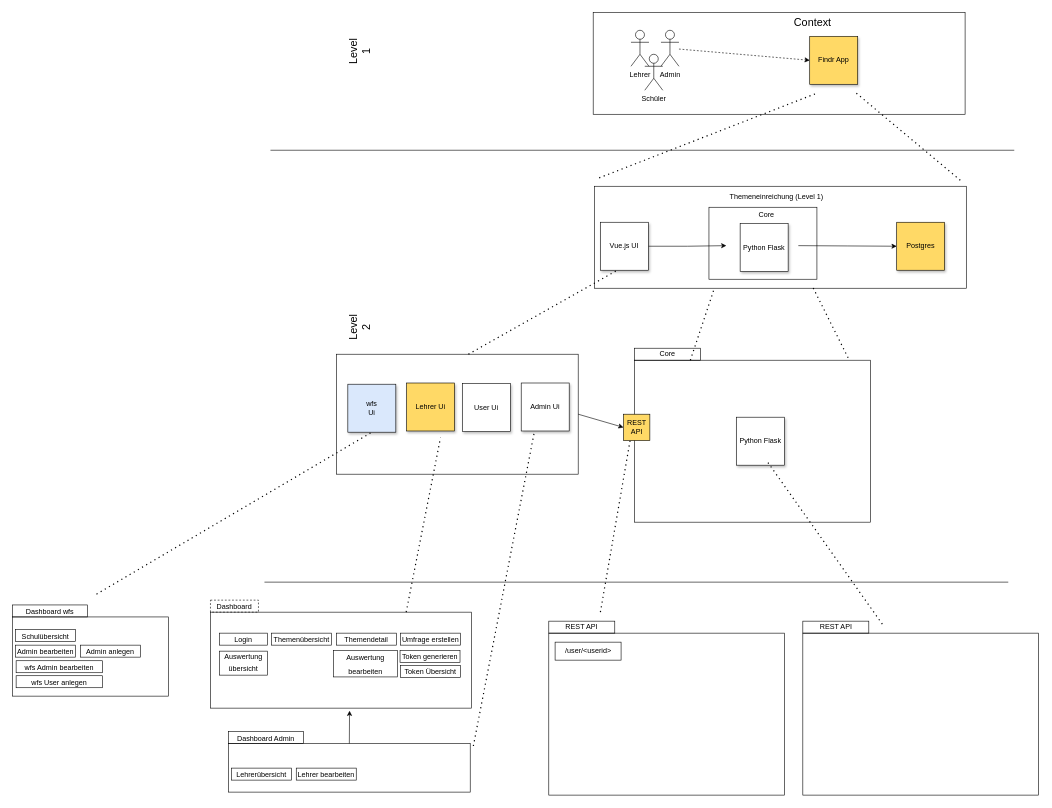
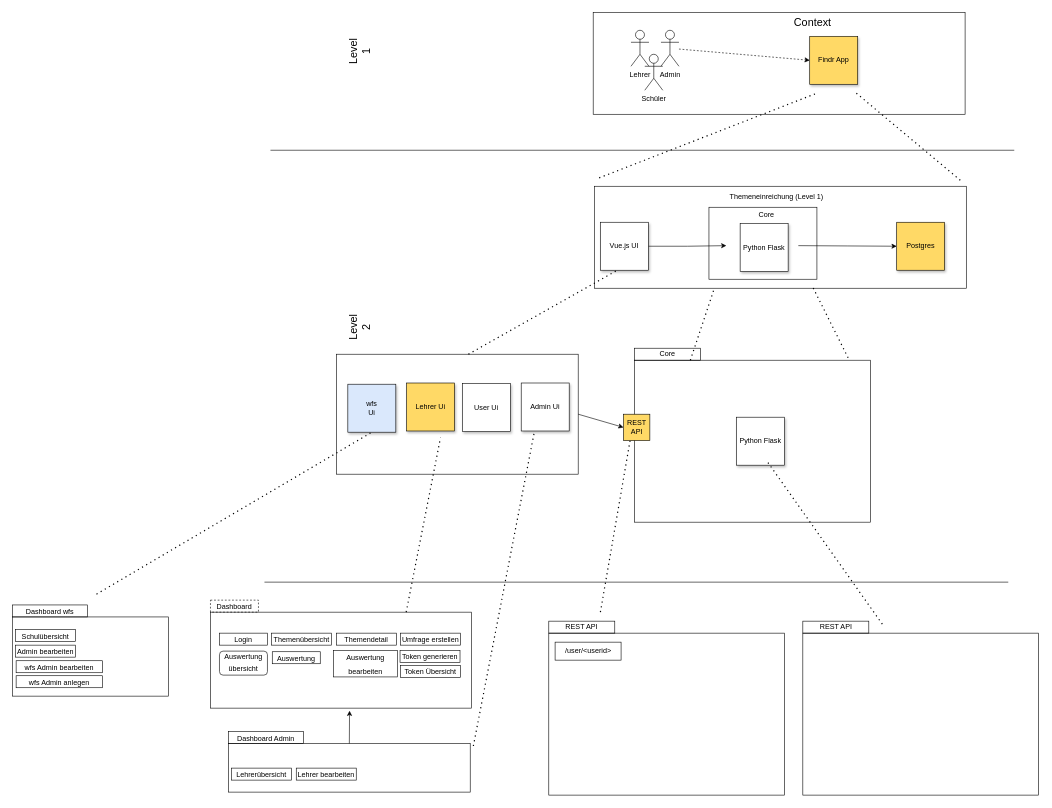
  <mxCell id="0" />
  <mxCell id="1" parent="0" />
  <mxCell id="2" value="" style="rounded=0;whiteSpace=wrap;html=1;shadow=0;glass=0;fillColor=none;" vertex="1" parent="1"><mxGeometry x="350" y="1020" width="435" height="160" as="geometry" /></mxCell>
  <mxCell id="3" value="" style="rounded=0;whiteSpace=wrap;html=1;shadow=0;glass=0;fillColor=none;" vertex="1" parent="1"><mxGeometry x="1181" y="345" width="180" height="120" as="geometry" /></mxCell>
  <mxCell id="4" value="" style="rounded=0;whiteSpace=wrap;html=1;fillColor=none;" vertex="1" parent="1"><mxGeometry x="990" y="310" width="620" height="170" as="geometry" /></mxCell>
  <mxCell id="5" style="edgeStyle=orthogonalEdgeStyle;rounded=0;orthogonalLoop=1;jettySize=auto;html=1;exitX=1;exitY=0.5;exitDx=0;exitDy=0;" edge="1" parent="1" source="6"><mxGeometry relative="1" as="geometry"><mxPoint x="1210" y="409" as="targetPoint" /></mxGeometry></mxCell>
  <mxCell id="6" value="Vue.js UI" style="whiteSpace=wrap;html=1;aspect=fixed;shadow=1;" vertex="1" parent="1"><mxGeometry x="1000" y="370" width="80" height="80" as="geometry" /></mxCell>
  <mxCell id="7" style="edgeStyle=orthogonalEdgeStyle;rounded=0;orthogonalLoop=1;jettySize=auto;html=1;exitX=1;exitY=0.5;exitDx=0;exitDy=0;entryX=0;entryY=0.5;entryDx=0;entryDy=0;" edge="1" parent="1" target="12"><mxGeometry relative="1" as="geometry"><mxPoint x="1330" y="409" as="sourcePoint" /></mxGeometry></mxCell>
  <mxCell id="8" value="" style="rounded=0;orthogonalLoop=1;jettySize=auto;html=1;entryX=0;entryY=0.5;entryDx=0;entryDy=0;dashed=1;" edge="1" parent="1" source="9" target="26"><mxGeometry relative="1" as="geometry"><mxPoint x="1248" y="220" as="targetPoint" /></mxGeometry></mxCell>
  <mxCell id="9" value="Admin" style="shape=umlActor;verticalLabelPosition=bottom;verticalAlign=top;html=1;outlineConnect=0;" vertex="1" parent="1"><mxGeometry x="1101" y="50" width="30" height="60" as="geometry" /></mxCell>
  <mxCell id="10" value="Lehrer" style="shape=umlActor;verticalLabelPosition=bottom;verticalAlign=top;html=1;outlineConnect=0;" vertex="1" parent="1"><mxGeometry x="1051" y="50" width="30" height="60" as="geometry" /></mxCell>
  <mxCell id="11" value="Schüler" style="shape=umlActor;verticalLabelPosition=bottom;verticalAlign=top;html=1;outlineConnect=0;" vertex="1" parent="1"><mxGeometry x="1074" y="90" width="30" height="60" as="geometry" /></mxCell>
  <mxCell id="12" value="Postgres" style="whiteSpace=wrap;html=1;aspect=fixed;glass=0;shadow=1;fillColor=#ffd966;" vertex="1" parent="1"><mxGeometry x="1494" y="370" width="80" height="80" as="geometry" /></mxCell>
  <mxCell id="13" value="Themeneinreichung (Level 1)" style="text;html=1;strokeColor=none;fillColor=none;align=center;verticalAlign=middle;whiteSpace=wrap;rounded=0;" vertex="1" parent="1"><mxGeometry x="1198" y="312" width="192" height="30" as="geometry" /></mxCell>
  <mxCell id="14" value="" style="endArrow=none;dashed=1;html=1;dashPattern=1 3;strokeWidth=2;rounded=0;" edge="1" parent="1"><mxGeometry width="50" height="50" relative="1" as="geometry"><mxPoint x="1150" y="600" as="sourcePoint" /><mxPoint x="1190" y="480" as="targetPoint" /></mxGeometry></mxCell>
  <mxCell id="15" value="" style="rounded=0;whiteSpace=wrap;html=1;shadow=0;glass=0;fillColor=none;" vertex="1" parent="1"><mxGeometry x="1057" y="600" width="393" height="270" as="geometry" /></mxCell>
  <mxCell id="16" value="Core" style="rounded=0;whiteSpace=wrap;html=1;shadow=0;glass=0;fillColor=none;" vertex="1" parent="1"><mxGeometry x="1057" y="580" width="110" height="20" as="geometry" /></mxCell>
  <mxCell id="17" value="" style="edgeStyle=none;rounded=0;orthogonalLoop=1;jettySize=auto;html=1;" edge="1" parent="1" source="18" target="13"><mxGeometry relative="1" as="geometry" /></mxCell>
  <mxCell id="18" value="Core" style="text;html=1;strokeColor=none;fillColor=none;align=center;verticalAlign=middle;whiteSpace=wrap;rounded=0;shadow=0;glass=0;" vertex="1" parent="1"><mxGeometry x="1247" y="342" width="60" height="30" as="geometry" /></mxCell>
  <mxCell id="19" value="" style="endArrow=none;dashed=1;html=1;dashPattern=1 3;strokeWidth=2;rounded=0;entryX=0.25;entryY=1;entryDx=0;entryDy=0;" edge="1" parent="1" target="66"><mxGeometry width="50" height="50" relative="1" as="geometry"><mxPoint x="1000" y="1020" as="sourcePoint" /><mxPoint x="1030" y="740" as="targetPoint" /></mxGeometry></mxCell>
  <mxCell id="20" value="" style="rounded=0;whiteSpace=wrap;html=1;shadow=0;glass=0;fillColor=none;" vertex="1" parent="1"><mxGeometry x="914" y="1055" width="393" height="270" as="geometry" /></mxCell>
  <mxCell id="21" value="REST API" style="rounded=0;whiteSpace=wrap;html=1;shadow=0;glass=0;fillColor=none;" vertex="1" parent="1"><mxGeometry x="914" y="1035" width="110" height="20" as="geometry" /></mxCell>
  <mxCell id="22" value="/user/&amp;lt;userid&amp;gt;" style="rounded=0;whiteSpace=wrap;html=1;shadow=0;glass=0;fillColor=none;" vertex="1" parent="1"><mxGeometry x="924.5" y="1070" width="110" height="30" as="geometry" /></mxCell>
  <mxCell id="23" value="" style="endArrow=none;dashed=1;html=1;dashPattern=1 3;strokeWidth=2;rounded=0;" edge="1" parent="1"><mxGeometry width="50" height="50" relative="1" as="geometry"><mxPoint x="780" y="590" as="sourcePoint" /><mxPoint x="1030" y="449" as="targetPoint" /></mxGeometry></mxCell>
  <mxCell id="24" style="edgeStyle=none;rounded=0;orthogonalLoop=1;jettySize=auto;html=1;exitX=1;exitY=0.5;exitDx=0;exitDy=0;entryX=0;entryY=0.5;entryDx=0;entryDy=0;fontSize=12;" edge="1" parent="1" source="25" target="66"><mxGeometry relative="1" as="geometry" /></mxCell>
  <mxCell id="25" value="" style="rounded=0;whiteSpace=wrap;html=1;shadow=0;glass=0;fillColor=none;" vertex="1" parent="1"><mxGeometry x="560" y="590" width="403" height="200" as="geometry" /></mxCell>
  <mxCell id="26" value="Findr App" style="whiteSpace=wrap;html=1;aspect=fixed;shadow=1;fillColor=#ffd966;" vertex="1" parent="1"><mxGeometry x="1349" y="60" width="80" height="80" as="geometry" /></mxCell>
  <mxCell id="27" value="" style="endArrow=none;html=1;rounded=0;" edge="1" parent="1"><mxGeometry width="50" height="50" relative="1" as="geometry"><mxPoint x="450" y="250" as="sourcePoint" /><mxPoint x="1690" y="250" as="targetPoint" /></mxGeometry></mxCell>
  <mxCell id="28" value="&lt;font style=&quot;font-size: 18px&quot;&gt;Level 1&lt;/font&gt;" style="text;html=1;strokeColor=none;fillColor=none;align=center;verticalAlign=middle;whiteSpace=wrap;rounded=0;shadow=0;glass=0;rotation=-90;" vertex="1" parent="1"><mxGeometry x="570" y="70" width="60" height="30" as="geometry" /></mxCell>
  <mxCell id="29" value="" style="rounded=0;whiteSpace=wrap;html=1;fillColor=none;" vertex="1" parent="1"><mxGeometry x="988" y="20" width="620" height="170" as="geometry" /></mxCell>
  <mxCell id="30" value="Context" style="text;html=1;strokeColor=none;fillColor=none;align=center;verticalAlign=middle;whiteSpace=wrap;rounded=0;shadow=0;glass=0;fontSize=18;" vertex="1" parent="1"><mxGeometry x="1324" y="23" width="60" height="30" as="geometry" /></mxCell>
  <mxCell id="31" value="" style="endArrow=none;dashed=1;html=1;dashPattern=1 3;strokeWidth=2;rounded=0;fontSize=18;" edge="1" parent="1"><mxGeometry width="50" height="50" relative="1" as="geometry"><mxPoint x="998" y="296" as="sourcePoint" /><mxPoint x="1358" y="156" as="targetPoint" /></mxGeometry></mxCell>
  <mxCell id="32" value="" style="endArrow=none;dashed=1;html=1;dashPattern=1 3;strokeWidth=2;rounded=0;fontSize=18;" edge="1" parent="1"><mxGeometry width="50" height="50" relative="1" as="geometry"><mxPoint x="1600" y="300" as="sourcePoint" /><mxPoint x="1425.757" y="154" as="targetPoint" /></mxGeometry></mxCell>
  <mxCell id="33" value="" style="endArrow=none;dashed=1;html=1;dashPattern=1 3;strokeWidth=2;rounded=0;" edge="1" parent="1"><mxGeometry width="50" height="50" relative="1" as="geometry"><mxPoint x="1413" y="596" as="sourcePoint" /><mxPoint x="1353" y="476" as="targetPoint" /></mxGeometry></mxCell>
  <mxCell id="34" value="" style="endArrow=none;html=1;rounded=0;" edge="1" parent="1"><mxGeometry width="50" height="50" relative="1" as="geometry"><mxPoint x="440" y="970" as="sourcePoint" /><mxPoint x="1680" y="970" as="targetPoint" /></mxGeometry></mxCell>
  <mxCell id="35" value="&lt;font style=&quot;font-size: 18px&quot;&gt;Level 2&lt;br&gt;&lt;/font&gt;" style="text;html=1;strokeColor=none;fillColor=none;align=center;verticalAlign=middle;whiteSpace=wrap;rounded=0;shadow=0;glass=0;rotation=-90;" vertex="1" parent="1"><mxGeometry x="570" y="530" width="60" height="30" as="geometry" /></mxCell>
  <mxCell id="36" value="Admin Ui" style="whiteSpace=wrap;html=1;aspect=fixed;shadow=1;" vertex="1" parent="1"><mxGeometry x="868" y="638" width="80" height="80" as="geometry" /></mxCell>
  <mxCell id="37" value="User Ui" style="whiteSpace=wrap;html=1;aspect=fixed;shadow=1;" vertex="1" parent="1"><mxGeometry x="770" y="639" width="80" height="80" as="geometry" /></mxCell>
  <mxCell id="38" value="&lt;font style=&quot;font-size: 12px&quot;&gt;Login&lt;/font&gt;" style="rounded=0;whiteSpace=wrap;html=1;shadow=0;glass=0;fontSize=18;fillColor=none;" vertex="1" parent="1"><mxGeometry x="365" y="1055" width="80" height="20" as="geometry" /></mxCell>
  <mxCell id="39" value="&lt;font style=&quot;font-size: 12px&quot;&gt;Dashboard&lt;/font&gt;" style="rounded=0;whiteSpace=wrap;html=1;shadow=0;glass=0;fontSize=18;fillColor=none;dashed=1;" vertex="1" parent="1"><mxGeometry x="350" y="1000" width="80" height="20" as="geometry" /></mxCell>
  <mxCell id="40" value="&lt;font style=&quot;font-size: 12px&quot;&gt;Themenübersicht&lt;/font&gt;" style="rounded=0;whiteSpace=wrap;html=1;shadow=0;glass=0;fontSize=18;fillColor=none;" vertex="1" parent="1"><mxGeometry x="452" y="1055" width="100" height="20" as="geometry" /></mxCell>
- <mxCell id="41" value="&lt;div style=&quot;font-size: 12px&quot;&gt;&lt;font style=&quot;font-size: 12px&quot;&gt;Auswertung&lt;/font&gt;&lt;/div&gt;&lt;font style=&quot;font-size: 12px&quot;&gt;übersicht&lt;br&gt;&lt;/font&gt;" style="rounded=0;whiteSpace=wrap;html=1;shadow=0;glass=0;fontSize=18;fillColor=none;" vertex="1" parent="1"><mxGeometry x="365" y="1085" width="80" height="40" as="geometry" /></mxCell>
+ <mxCell id="41" value="&lt;div style=&quot;font-size: 12px&quot;&gt;&lt;font style=&quot;font-size: 12px&quot;&gt;Auswertung&lt;/font&gt;&lt;/div&gt;&lt;font style=&quot;font-size: 12px&quot;&gt;übersicht&lt;br&gt;&lt;/font&gt;" style="whiteSpace=wrap;html=1;shadow=0;glass=0;fontSize=18;fillColor=none;rounded=1;" vertex="1" parent="1"><mxGeometry x="365" y="1085" width="80" height="40" as="geometry" /></mxCell>
+ <mxCell id="42" value="&lt;font style=&quot;font-size: 12px&quot;&gt;Auswertung&lt;/font&gt;" style="rounded=0;whiteSpace=wrap;html=1;shadow=0;glass=0;fontSize=18;fillColor=none;" vertex="1" parent="1"><mxGeometry x="453" y="1086" width="80" height="20" as="geometry" /></mxCell>
  <mxCell id="43" value="Lehrer Ui" style="whiteSpace=wrap;html=1;aspect=fixed;shadow=1;fillColor=#ffd966;" vertex="1" parent="1"><mxGeometry x="677" y="638" width="80" height="80" as="geometry" /></mxCell>
  <mxCell id="44" value="&lt;div&gt;wfs&lt;/div&gt;&lt;div&gt;Ui&lt;/div&gt;" style="whiteSpace=wrap;html=1;aspect=fixed;shadow=1;fillColor=#dae8fc;" vertex="1" parent="1"><mxGeometry x="579" y="640" width="80" height="80" as="geometry" /></mxCell>
  <mxCell id="45" value="" style="endArrow=none;dashed=1;html=1;dashPattern=1 3;strokeWidth=2;rounded=0;exitX=1.013;exitY=0.051;exitDx=0;exitDy=0;exitPerimeter=0;" edge="1" parent="1" source="48"><mxGeometry width="50" height="50" relative="1" as="geometry"><mxPoint x="570" y="990" as="sourcePoint" /><mxPoint x="890" y="719" as="targetPoint" /></mxGeometry></mxCell>
  <mxCell id="46" value="" style="endArrow=none;dashed=1;html=1;dashPattern=1 3;strokeWidth=2;rounded=0;exitX=0.75;exitY=0;exitDx=0;exitDy=0;" edge="1" parent="1" source="2"><mxGeometry width="50" height="50" relative="1" as="geometry"><mxPoint x="590" y="990" as="sourcePoint" /><mxPoint x="733.5" y="729" as="targetPoint" /></mxGeometry></mxCell>
  <mxCell id="47" style="edgeStyle=none;rounded=0;orthogonalLoop=1;jettySize=auto;html=1;exitX=0.5;exitY=0;exitDx=0;exitDy=0;entryX=0.533;entryY=1.027;entryDx=0;entryDy=0;fontSize=12;entryPerimeter=0;" edge="1" parent="1" source="48" target="2"><mxGeometry relative="1" as="geometry" /></mxCell>
  <mxCell id="48" value="" style="rounded=0;whiteSpace=wrap;html=1;shadow=0;glass=0;fillColor=none;" vertex="1" parent="1"><mxGeometry x="380" y="1239" width="403" height="81" as="geometry" /></mxCell>
  <mxCell id="49" value="&lt;font style=&quot;font-size: 12px&quot;&gt;Lehrerübersicht&lt;br&gt;&lt;/font&gt;" style="rounded=0;whiteSpace=wrap;html=1;shadow=0;glass=0;fontSize=18;fillColor=none;" vertex="1" parent="1"><mxGeometry x="385" y="1280" width="100" height="20" as="geometry" /></mxCell>
  <mxCell id="50" value="&lt;div&gt;&lt;font style=&quot;font-size: 12px&quot;&gt;Lehrer bearbeiten&lt;/font&gt;&lt;/div&gt;" style="rounded=0;whiteSpace=wrap;html=1;shadow=0;glass=0;fontSize=18;fillColor=none;" vertex="1" parent="1"><mxGeometry x="493" y="1280" width="100" height="20" as="geometry" /></mxCell>
  <mxCell id="51" value="&lt;div&gt;&lt;font style=&quot;font-size: 12px&quot;&gt;Auswertung&lt;/font&gt;&lt;/div&gt;&lt;div&gt;&lt;font style=&quot;font-size: 12px&quot;&gt;bearbeiten&lt;br&gt;&lt;/font&gt;&lt;/div&gt;" style="rounded=0;whiteSpace=wrap;html=1;shadow=0;glass=0;fontSize=18;fillColor=none;" vertex="1" parent="1"><mxGeometry x="555" y="1084" width="107" height="44" as="geometry" /></mxCell>
  <mxCell id="52" value="&lt;font style=&quot;font-size: 12px&quot;&gt;Themendetail&lt;/font&gt;" style="rounded=0;whiteSpace=wrap;html=1;shadow=0;glass=0;fontSize=18;fillColor=none;" vertex="1" parent="1"><mxGeometry x="560" y="1055" width="100" height="20" as="geometry" /></mxCell>
  <mxCell id="53" value="&lt;div&gt;&lt;font style=&quot;font-size: 12px&quot;&gt;Umfrage erstellen&lt;br&gt;&lt;/font&gt;&lt;/div&gt;" style="rounded=0;whiteSpace=wrap;html=1;shadow=0;glass=0;fontSize=18;fillColor=none;" vertex="1" parent="1"><mxGeometry x="667" y="1055" width="100" height="20" as="geometry" /></mxCell>
  <mxCell id="54" value="&lt;font style=&quot;font-size: 12px&quot;&gt;Token generieren&lt;br style=&quot;font-size: 12px;&quot;&gt;&lt;/font&gt;" style="rounded=0;whiteSpace=wrap;html=1;shadow=0;glass=0;fontSize=12;fillColor=none;" vertex="1" parent="1"><mxGeometry x="666" y="1084" width="100" height="20" as="geometry" /></mxCell>
  <mxCell id="55" value="&lt;font style=&quot;font-size: 12px&quot;&gt;Token Übersicht&lt;br style=&quot;font-size: 12px&quot;&gt;&lt;/font&gt;" style="rounded=0;whiteSpace=wrap;html=1;shadow=0;glass=0;fontSize=12;fillColor=none;" vertex="1" parent="1"><mxGeometry x="667" y="1109" width="100" height="20" as="geometry" /></mxCell>
  <mxCell id="56" value="&lt;font style=&quot;font-size: 12px&quot;&gt;Dashboard Admin&lt;/font&gt;" style="rounded=0;whiteSpace=wrap;html=1;shadow=0;glass=0;fontSize=18;fillColor=none;" vertex="1" parent="1"><mxGeometry x="380" y="1219" width="125" height="20" as="geometry" /></mxCell>
  <mxCell id="57" value="" style="endArrow=none;dashed=1;html=1;dashPattern=1 3;strokeWidth=2;rounded=0;entryX=0.5;entryY=1;entryDx=0;entryDy=0;" edge="1" parent="1" target="44"><mxGeometry width="50" height="50" relative="1" as="geometry"><mxPoint x="160" y="990" as="sourcePoint" /><mxPoint x="609.25" y="739" as="targetPoint" /></mxGeometry></mxCell>
  <mxCell id="58" value="" style="rounded=0;whiteSpace=wrap;html=1;shadow=0;glass=0;fillColor=none;" vertex="1" parent="1"><mxGeometry x="20" y="1028" width="260" height="132" as="geometry" /></mxCell>
  <mxCell id="59" value="&lt;font style=&quot;font-size: 12px&quot;&gt;Schulübersicht&lt;/font&gt;" style="rounded=0;whiteSpace=wrap;html=1;shadow=0;glass=0;fontSize=18;fillColor=none;" vertex="1" parent="1"><mxGeometry x="25" y="1049" width="100" height="20" as="geometry" /></mxCell>
  <mxCell id="60" value="&lt;font style=&quot;font-size: 12px&quot;&gt;Dashboard wfs&lt;/font&gt;" style="rounded=0;whiteSpace=wrap;html=1;shadow=0;glass=0;fontSize=18;fillColor=none;" vertex="1" parent="1"><mxGeometry x="20" y="1008" width="125" height="20" as="geometry" /></mxCell>
- <mxCell id="61" value="&lt;font style=&quot;font-size: 12px&quot;&gt;Admin anlegen&lt;br&gt;&lt;/font&gt;" style="rounded=0;whiteSpace=wrap;html=1;shadow=0;glass=0;fontSize=18;fillColor=none;" vertex="1" parent="1"><mxGeometry x="133" y="1075" width="100" height="20" as="geometry" /></mxCell>
  <mxCell id="62" value="&lt;font style=&quot;font-size: 12px&quot;&gt;Admin bearbeiten&lt;br&gt;&lt;/font&gt;" style="rounded=0;whiteSpace=wrap;html=1;shadow=0;glass=0;fontSize=18;fillColor=none;" vertex="1" parent="1"><mxGeometry x="25" y="1075" width="100" height="20" as="geometry" /></mxCell>
  <mxCell id="63" value="&lt;font style=&quot;font-size: 12px&quot;&gt;wfs &lt;font style=&quot;font-size: 12px&quot;&gt;Admin bearbeiten&lt;br&gt;&lt;/font&gt;&lt;/font&gt;" style="rounded=0;whiteSpace=wrap;html=1;shadow=0;glass=0;fontSize=18;fillColor=none;" vertex="1" parent="1"><mxGeometry x="26" y="1101" width="144" height="20" as="geometry" /></mxCell>
- <mxCell id="64" value="&lt;font style=&quot;font-size: 12px&quot;&gt;wfs &lt;font style=&quot;font-size: 12px&quot;&gt;User anlegen&lt;br&gt;&lt;/font&gt;&lt;/font&gt;" style="rounded=0;whiteSpace=wrap;html=1;shadow=0;glass=0;fontSize=18;fillColor=none;" vertex="1" parent="1"><mxGeometry x="26" y="1126" width="144" height="20" as="geometry" /></mxCell>
+ <mxCell id="64" value="&lt;font style=&quot;font-size: 12px&quot;&gt;wfs &lt;font style=&quot;font-size: 12px&quot;&gt;Admin anlegen&lt;br&gt;&lt;/font&gt;&lt;/font&gt;" style="rounded=0;whiteSpace=wrap;html=1;shadow=0;glass=0;fontSize=18;fillColor=none;" vertex="1" parent="1"><mxGeometry x="26" y="1126" width="144" height="20" as="geometry" /></mxCell>
  <mxCell id="65" value="Python Flask" style="whiteSpace=wrap;html=1;aspect=fixed;shadow=1;" vertex="1" parent="1"><mxGeometry x="1227" y="695" width="80" height="80" as="geometry" /></mxCell>
  <mxCell id="66" value="REST API" style="whiteSpace=wrap;html=1;aspect=fixed;fillColor=#FFD966;" vertex="1" parent="1"><mxGeometry x="1038.5" y="690" width="44" height="44" as="geometry" /></mxCell>
  <mxCell id="67" value="Python Flask" style="whiteSpace=wrap;html=1;aspect=fixed;shadow=1;" vertex="1" parent="1"><mxGeometry x="1233" y="372" width="80" height="80" as="geometry" /></mxCell>
  <mxCell id="68" value="" style="endArrow=none;dashed=1;html=1;dashPattern=1 3;strokeWidth=2;rounded=0;entryX=0.25;entryY=1;entryDx=0;entryDy=0;" edge="1" parent="1"><mxGeometry width="50" height="50" relative="1" as="geometry"><mxPoint x="1470" y="1040" as="sourcePoint" /><mxPoint x="1278.25" y="769" as="targetPoint" /></mxGeometry></mxCell>
  <mxCell id="69" value="" style="rounded=0;whiteSpace=wrap;html=1;shadow=0;glass=0;fillColor=none;" vertex="1" parent="1"><mxGeometry x="1337.5" y="1055" width="393" height="270" as="geometry" /></mxCell>
  <mxCell id="70" value="REST API" style="rounded=0;whiteSpace=wrap;html=1;shadow=0;glass=0;fillColor=none;" vertex="1" parent="1"><mxGeometry x="1337.5" y="1035" width="110" height="20" as="geometry" /></mxCell>
